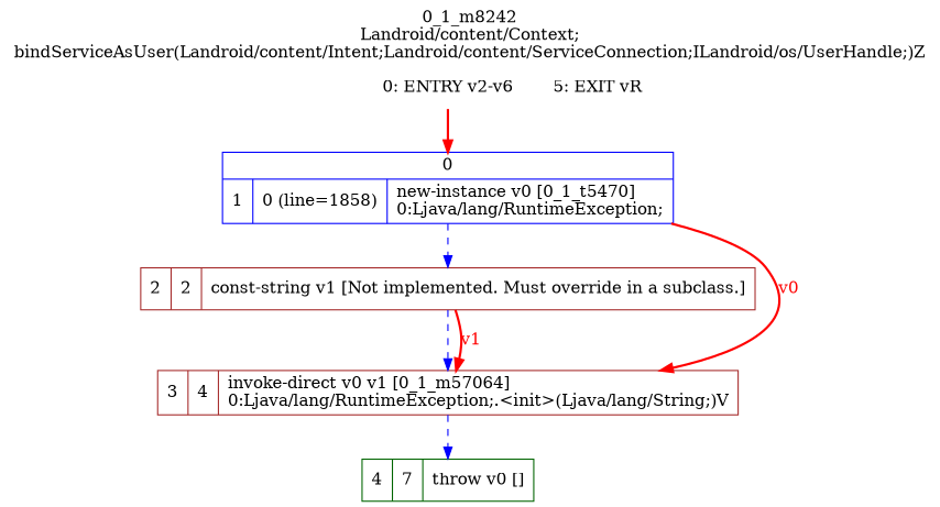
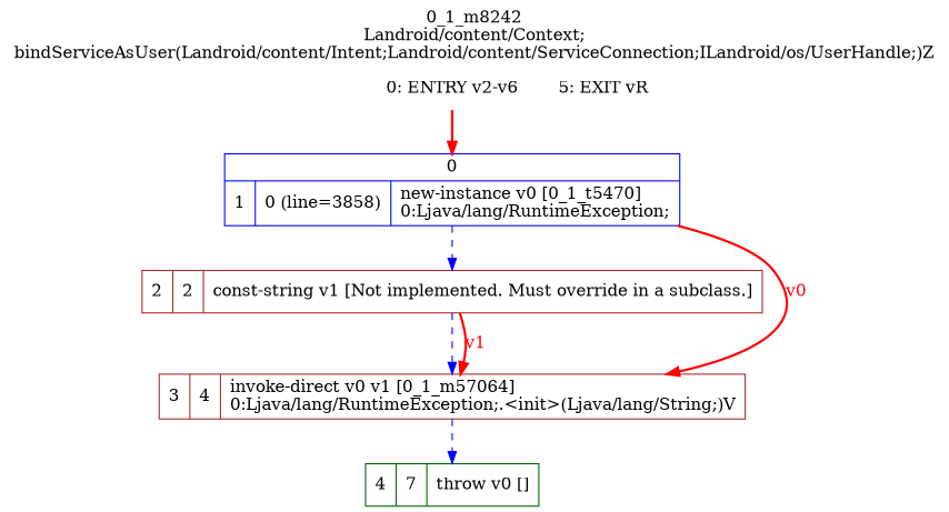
  digraph {
    label="0_1_m8242\nLandroid/content/Context;\nbindServiceAsUser(Landroid/content/Intent;Landroid/content/ServiceConnection;ILandroid/os/UserHandle;)Z"
    labelloc=t
    rankdir=UD
    node [color=blue shape=record]
    edge [color=red fontcolor=blue style=bold weight=100]
    n1 [label="0: ENTRY v2-v6" shape=plaintext]
-   n2 [label="{0|{1|0 (line=1858)|new-instance v0 [0_1_t5470]\l0:Ljava/lang/RuntimeException;\l}}"]
+   n2 [label="{0|{1|0 (line=3858)|new-instance v0 [0_1_t5470]\l0:Ljava/lang/RuntimeException;\l}}"]
    n3 [color=brown label="2|2|const-string v1 [Not implemented. Must override in a subclass.]\l"]
    n4 [color=brown label="3|4|invoke-direct v0 v1 [0_1_m57064]\l0:Ljava/lang/RuntimeException;.\<init\>(Ljava/lang/String;)V\l"]
    n5 [color=darkgreen label="4|7|throw v0 []\l"]
    n6 [color=darkgreen label="5: EXIT vR" shape=plaintext]
    n1 -> n2
    n2 -> n3 [color=blue style=dashed]
    n2 -> n4 [fontcolor=red label=v0 weight=""]
    n3 -> n4 [color=blue style=dashed]
    n3 -> n4 [fontcolor=red label=v1 weight=""]
    n4 -> n5 [color=blue style=dashed]
  }
